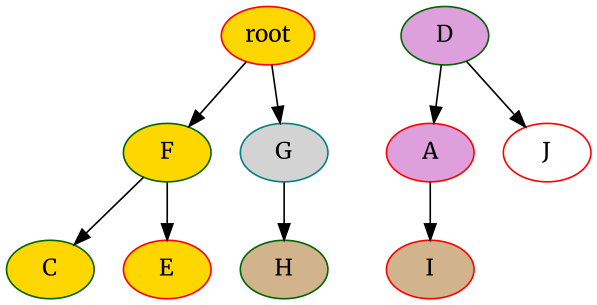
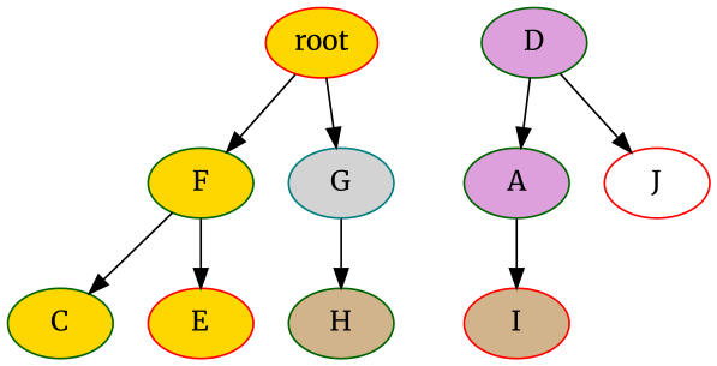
  digraph {
    fontname=Merriweather
    node [color=darkgreen fillcolor=gold fontname=Merriweather style=filled]
    edge [fontname=Merriweather]
    n1 [color=red label=root]
    n2 [label=F]
    n3 [color=teal fillcolor=lightgrey label=G]
    n4 [label=C]
    n5 [color=red label=E]
    n6 [fillcolor=plum label=D]
-   n7 [color=red fillcolor=plum label=A]
+   n7 [fillcolor=plum label=A]
    n8 [color=red fillcolor=white label=J]
    n9 [fillcolor=tan label=H]
    n10 [color=red fillcolor=tan label=I]
    n1 -> n2
    n1 -> n3
    n2 -> n4
    n2 -> n5
    n3 -> n9
    n6 -> n7
    n6 -> n8
    n7 -> n10
  }
